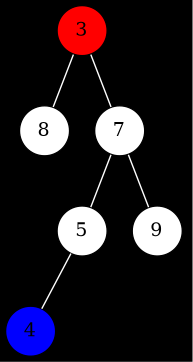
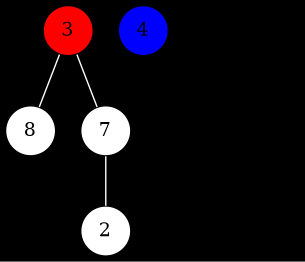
  graph {
    bgcolor=black
    node [fillcolor=white shape=circle style=filled]
    edge [color=white]
    3 [fillcolor=red]
    n2 [label=8]
    7
-   5
-   9
+   9 [label=2]
    4 [fillcolor=blue]
    NULL [style=invis fillcolor="" shape=""]
    3 -- n2
    3 -- 7
-   7 -- 5
    7 -- 9
-   5 -- 4
-   5 -- NULL [style=invis color=""]
  }
